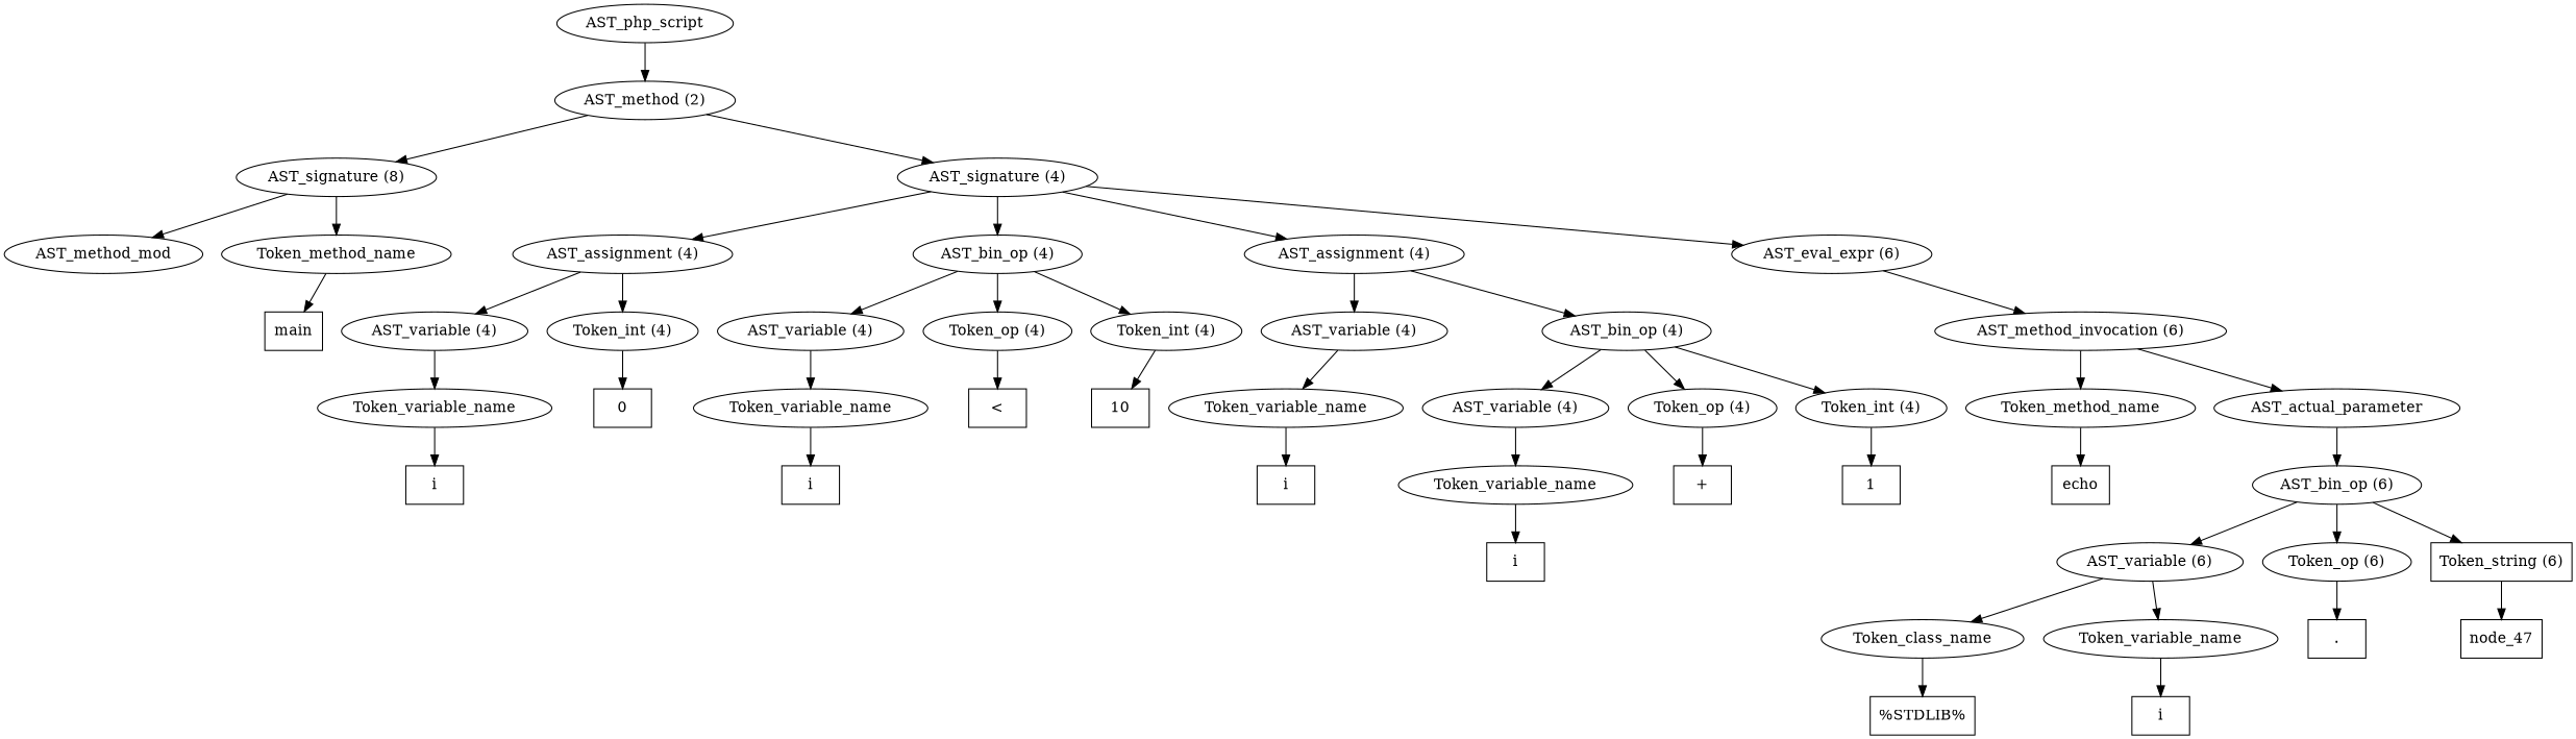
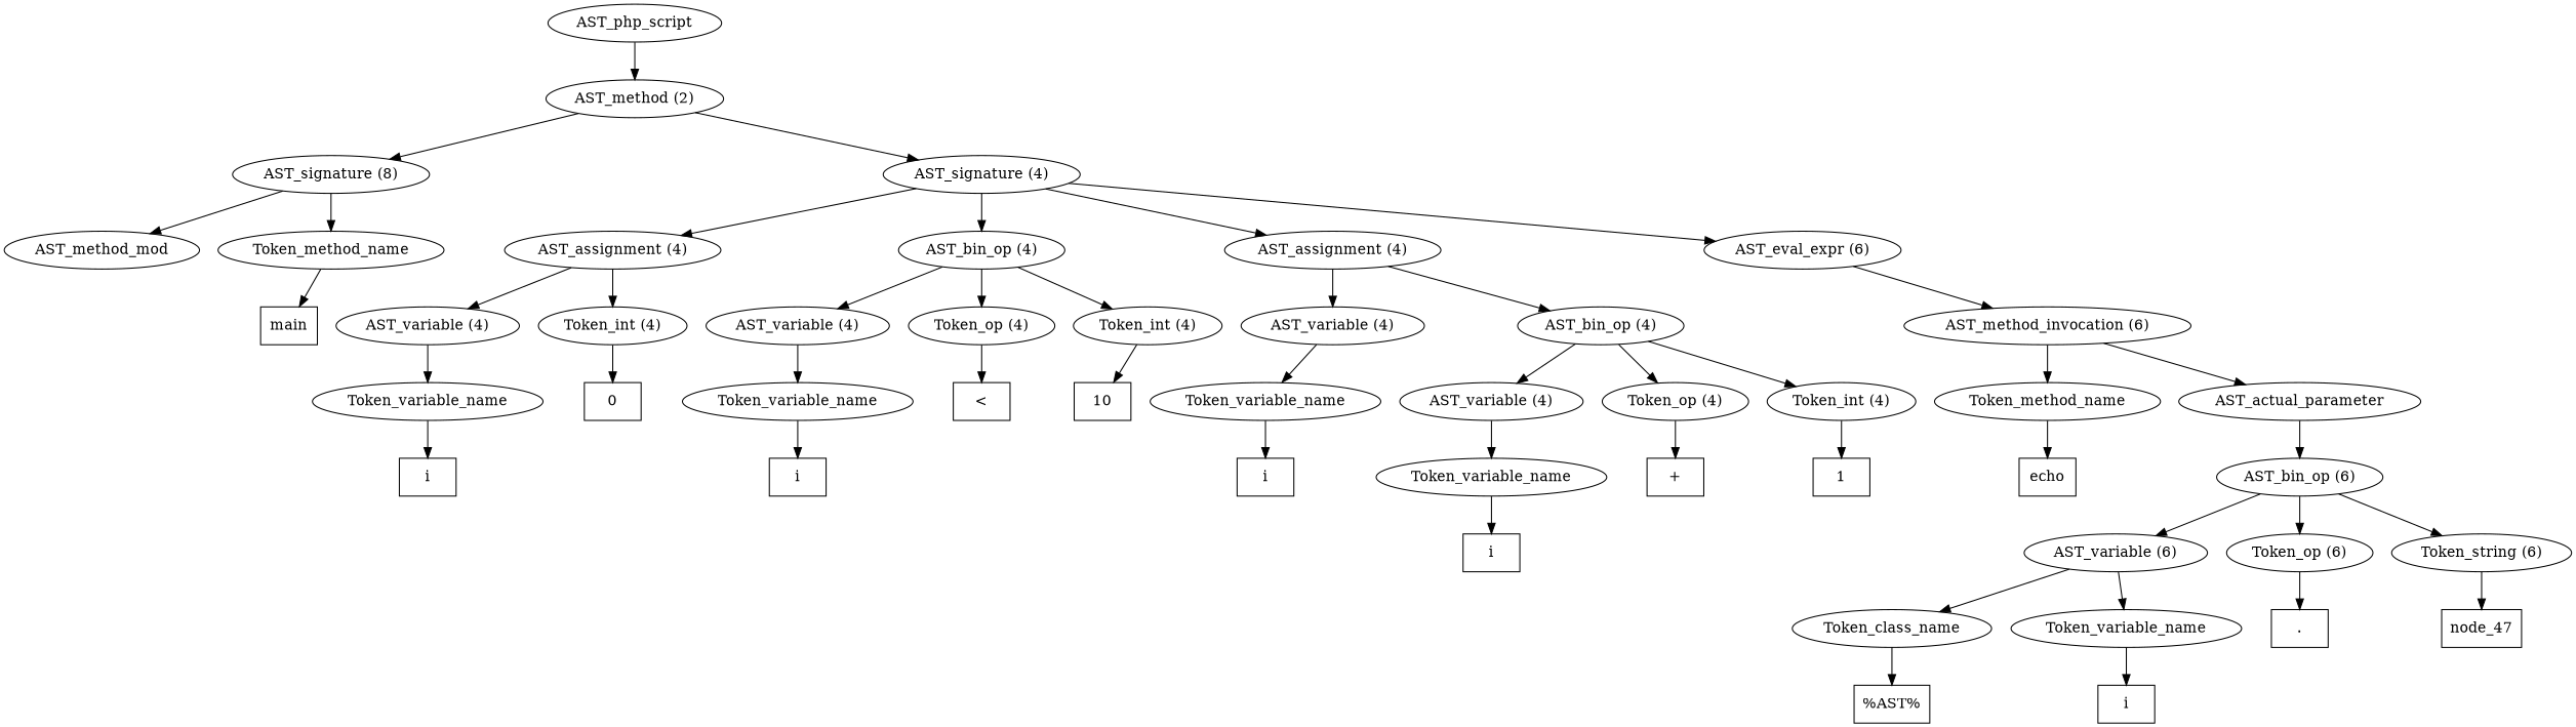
  digraph {
    n1 [label=AST_php_script]
    n2 [label="AST_method (2)"]
    n3 [label="AST_signature (8)"]
    n4 [label="AST_signature (4)"]
    n5 [label=AST_method_mod]
    n6 [label=Token_method_name]
    n7 [label="AST_assignment (4)"]
    n8 [label="AST_bin_op (4)"]
    n9 [label="AST_assignment (4)"]
    n10 [label="AST_eval_expr (6)"]
    n11 [label=main shape=box]
    n12 [label="AST_variable (4)"]
    n13 [label="Token_int (4)"]
    n14 [label="AST_variable (4)"]
    n15 [label="Token_op (4)"]
    n16 [label="Token_int (4)"]
    n17 [label="AST_variable (4)"]
    n18 [label="AST_bin_op (4)"]
    n19 [label="AST_method_invocation (6)"]
    n20 [label=Token_variable_name]
    n21 [label=0 shape=box]
    n22 [label=i shape=box]
    n23 [label=Token_variable_name]
    n24 [label="<" shape=box]
    n25 [label=10 shape=box]
    n26 [label=i shape=box]
    n27 [label=Token_variable_name]
    n28 [label="AST_variable (4)"]
    n29 [label="Token_op (4)"]
    n30 [label="Token_int (4)"]
    n31 [label=i shape=box]
    n32 [label=Token_variable_name]
    n33 [label="+" shape=box]
    n34 [label=1 shape=box]
    n35 [label=i shape=box]
    n36 [label=Token_method_name]
    n37 [label=AST_actual_parameter]
    n38 [label=Token_class_name]
-   n39 [label="%STDLIB%" shape=box]
+   n39 [label="%AST%" shape=box]
    n40 [label=echo shape=box]
    n41 [label="AST_bin_op (6)"]
    n42 [label="AST_variable (6)"]
    n43 [label="Token_op (6)"]
-   n44 [label="Token_string (6)" shape=box]
+   n44 [label="Token_string (6)"]
    n45 [label=Token_variable_name]
    n46 [label="." shape=box]
    node_47 [shape=box]
    n48 [label=i shape=box]
    n1 -> n2
    n2 -> n3
    n2 -> n4
    n3 -> n5
    n3 -> n6
    n4 -> n7
    n4 -> n8
    n4 -> n9
    n4 -> n10
    n6 -> n11
    n7 -> n12
    n7 -> n13
    n8 -> n14
    n8 -> n15
    n8 -> n16
    n9 -> n17
    n9 -> n18
    n10 -> n19
    n12 -> n20
    n13 -> n21
    n14 -> n23
    n15 -> n24
    n16 -> n25
    n17 -> n27
    n18 -> n28
    n18 -> n29
    n18 -> n30
    n19 -> n36
    n19 -> n37
    n20 -> n22
    n23 -> n26
    n27 -> n31
    n28 -> n32
    n29 -> n33
    n30 -> n34
    n32 -> n35
    n36 -> n40
    n37 -> n41
    n38 -> n39
    n41 -> n42
    n41 -> n43
    n41 -> n44
    n42 -> n38
    n42 -> n45
    n43 -> n46
    n44 -> node_47
    n45 -> n48
  }
